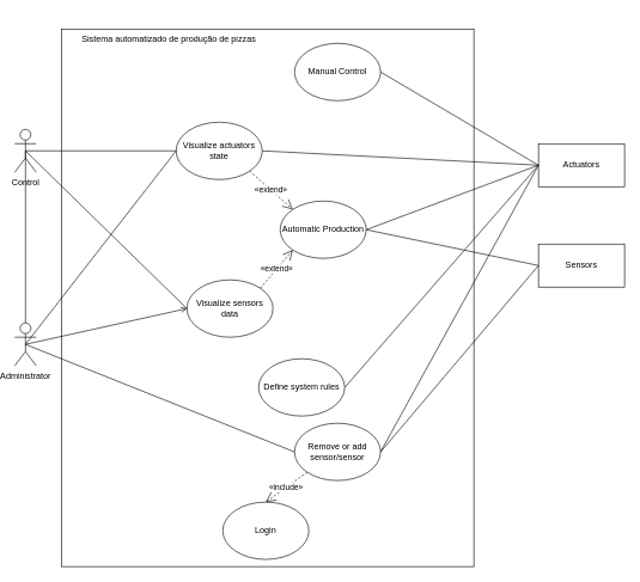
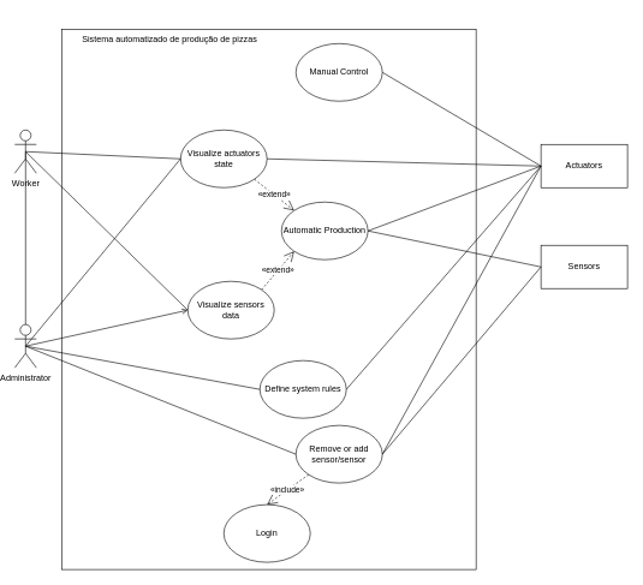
  <mxCell id="0" />
  <mxCell id="1" parent="0" />
  <mxCell id="2" value="" style="rounded=0;whiteSpace=wrap;html=1;" parent="1" vertex="1"><mxGeometry x="85" y="40" width="575" height="750" as="geometry" /></mxCell>
  <mxCell id="3" value="Sistema automatizado de produção de pizzas" style="text;html=1;strokeColor=none;fillColor=none;align=center;verticalAlign=middle;whiteSpace=wrap;rounded=0;" parent="1" vertex="1"><mxGeometry x="90" y="20" width="290" height="70" as="geometry" /></mxCell>
- <mxCell id="4" value="Control" style="shape=umlActor;verticalLabelPosition=bottom;verticalAlign=top;html=1;outlineConnect=0;" parent="1" vertex="1"><mxGeometry x="20" y="180" width="30" height="60" as="geometry" /></mxCell>
+ <mxCell id="4" value="Worker" style="shape=umlActor;verticalLabelPosition=bottom;verticalAlign=top;html=1;outlineConnect=0;" parent="1" vertex="1"><mxGeometry x="20" y="180" width="30" height="60" as="geometry" /></mxCell>
  <mxCell id="5" value="Sensors" style="rounded=0;whiteSpace=wrap;html=1;" parent="1" vertex="1"><mxGeometry x="750" y="340" width="120" height="60" as="geometry" /></mxCell>
  <mxCell id="6" value="Actuators" style="rounded=0;whiteSpace=wrap;html=1;" parent="1" vertex="1"><mxGeometry x="750" y="200" width="120" height="60" as="geometry" /></mxCell>
  <mxCell id="7" value="Manual Control" style="ellipse;whiteSpace=wrap;html=1;" parent="1" vertex="1"><mxGeometry x="410" y="60" width="120" height="80" as="geometry" /></mxCell>
  <mxCell id="8" value="Remove or add sensor/sensor" style="ellipse;whiteSpace=wrap;html=1;" parent="1" vertex="1"><mxGeometry x="410" y="590" width="120" height="80" as="geometry" /></mxCell>
  <mxCell id="9" value="Visualize sensors data" style="ellipse;whiteSpace=wrap;html=1;" parent="1" vertex="1"><mxGeometry x="260" y="390" width="120" height="80" as="geometry" /></mxCell>
  <mxCell id="10" value="Login" style="ellipse;whiteSpace=wrap;html=1;" parent="1" vertex="1"><mxGeometry x="310" y="700" width="120" height="80" as="geometry" /></mxCell>
  <mxCell id="11" value="" style="endArrow=none;html=1;entryX=0;entryY=0.5;entryDx=0;entryDy=0;exitX=1;exitY=0.5;exitDx=0;exitDy=0;" parent="1" source="7" target="6" edge="1"><mxGeometry width="50" height="50" relative="1" as="geometry"><mxPoint x="330" y="480" as="sourcePoint" /><mxPoint x="380" y="430" as="targetPoint" /></mxGeometry></mxCell>
  <mxCell id="12" value="" style="endArrow=none;html=1;exitX=0.5;exitY=0.5;exitDx=0;exitDy=0;exitPerimeter=0;" parent="1" source="4" target="13" edge="1"><mxGeometry width="50" height="50" relative="1" as="geometry"><mxPoint x="70" y="210" as="sourcePoint" /><mxPoint x="380" y="430" as="targetPoint" /></mxGeometry></mxCell>
  <mxCell id="13" value="Administrator" style="shape=umlActor;verticalLabelPosition=bottom;verticalAlign=top;html=1;outlineConnect=0;" parent="1" vertex="1"><mxGeometry x="20" y="450" width="30" height="60" as="geometry" /></mxCell>
  <mxCell id="14" value="" style="endArrow=open;html=1;entryX=0;entryY=0.5;entryDx=0;entryDy=0;exitX=0.5;exitY=0.5;exitDx=0;exitDy=0;exitPerimeter=0;" parent="1" source="13" target="9" edge="1"><mxGeometry width="50" height="50" relative="1" as="geometry"><mxPoint x="330" y="470" as="sourcePoint" /><mxPoint x="380" y="420" as="targetPoint" /></mxGeometry></mxCell>
  <mxCell id="15" value="" style="endArrow=none;html=1;entryX=0.5;entryY=0.5;entryDx=0;entryDy=0;entryPerimeter=0;exitX=0;exitY=0.5;exitDx=0;exitDy=0;" parent="1" source="9" target="4" edge="1"><mxGeometry width="50" height="50" relative="1" as="geometry"><mxPoint x="330" y="470" as="sourcePoint" /><mxPoint x="380" y="420" as="targetPoint" /></mxGeometry></mxCell>
  <mxCell id="16" value="" style="endArrow=none;html=1;entryX=0;entryY=0.5;entryDx=0;entryDy=0;exitX=0.5;exitY=0.5;exitDx=0;exitDy=0;exitPerimeter=0;" parent="1" source="13" target="8" edge="1"><mxGeometry width="50" height="50" relative="1" as="geometry"><mxPoint x="330" y="470" as="sourcePoint" /><mxPoint x="380" y="420" as="targetPoint" /></mxGeometry></mxCell>
  <mxCell id="17" value="«include»" style="endArrow=open;endSize=12;dashed=1;html=1;entryX=0.5;entryY=0;entryDx=0;entryDy=0;exitX=0;exitY=1;exitDx=0;exitDy=0;" parent="1" source="8" target="10" edge="1"><mxGeometry width="160" relative="1" as="geometry"><mxPoint x="280" y="440" as="sourcePoint" /><mxPoint x="440" y="440" as="targetPoint" /></mxGeometry></mxCell>
  <mxCell id="18" value="" style="endArrow=none;html=1;exitX=1;exitY=0.5;exitDx=0;exitDy=0;entryX=0;entryY=0.5;entryDx=0;entryDy=0;" parent="1" source="8" target="5" edge="1"><mxGeometry width="50" height="50" relative="1" as="geometry"><mxPoint x="340" y="470" as="sourcePoint" /><mxPoint x="390" y="420" as="targetPoint" /></mxGeometry></mxCell>
  <mxCell id="19" value="" style="endArrow=none;html=1;entryX=0;entryY=0.5;entryDx=0;entryDy=0;exitX=1;exitY=0.5;exitDx=0;exitDy=0;" parent="1" source="8" target="6" edge="1"><mxGeometry width="50" height="50" relative="1" as="geometry"><mxPoint x="340" y="470" as="sourcePoint" /><mxPoint x="390" y="420" as="targetPoint" /></mxGeometry></mxCell>
  <mxCell id="20" value="Automatic Production" style="ellipse;whiteSpace=wrap;html=1;" parent="1" vertex="1"><mxGeometry x="390" y="280" width="120" height="80" as="geometry" /></mxCell>
  <mxCell id="21" value="" style="endArrow=none;html=1;entryX=1;entryY=0.5;entryDx=0;entryDy=0;exitX=0;exitY=0.5;exitDx=0;exitDy=0;" parent="1" source="6" target="20" edge="1"><mxGeometry width="50" height="50" relative="1" as="geometry"><mxPoint x="340" y="470" as="sourcePoint" /><mxPoint x="390" y="420" as="targetPoint" /></mxGeometry></mxCell>
  <mxCell id="22" value="" style="endArrow=none;html=1;entryX=0;entryY=0.5;entryDx=0;entryDy=0;exitX=1;exitY=0.5;exitDx=0;exitDy=0;" parent="1" source="20" target="5" edge="1"><mxGeometry width="50" height="50" relative="1" as="geometry"><mxPoint x="340" y="470" as="sourcePoint" /><mxPoint x="390" y="420" as="targetPoint" /></mxGeometry></mxCell>
  <mxCell id="23" value="«extend»" style="endArrow=open;endSize=12;dashed=1;html=1;entryX=0;entryY=1;entryDx=0;entryDy=0;exitX=1;exitY=0;exitDx=0;exitDy=0;" parent="1" source="9" target="20" edge="1"><mxGeometry width="160" relative="1" as="geometry"><mxPoint x="280" y="440" as="sourcePoint" /><mxPoint x="440" y="440" as="targetPoint" /></mxGeometry></mxCell>
- <mxCell id="24" value="Visualize actuators state" style="ellipse;whiteSpace=wrap;html=1;" parent="1" vertex="1"><mxGeometry x="245" y="170" width="120" height="80" as="geometry" /></mxCell>
+ <mxCell id="24" value="Visualize actuators state" style="ellipse;whiteSpace=wrap;html=1;" parent="1" vertex="1"><mxGeometry x="250" y="180" width="120" height="80" as="geometry" /></mxCell>
  <mxCell id="25" value="" style="endArrow=none;html=1;entryX=0;entryY=0.5;entryDx=0;entryDy=0;exitX=1;exitY=0.5;exitDx=0;exitDy=0;" parent="1" source="24" target="6" edge="1"><mxGeometry width="50" height="50" relative="1" as="geometry"><mxPoint x="370" y="470" as="sourcePoint" /><mxPoint x="420" y="420" as="targetPoint" /></mxGeometry></mxCell>
  <mxCell id="26" value="" style="endArrow=none;html=1;entryX=0;entryY=0.5;entryDx=0;entryDy=0;exitX=0.5;exitY=0.5;exitDx=0;exitDy=0;exitPerimeter=0;" parent="1" source="4" target="24" edge="1"><mxGeometry width="50" height="50" relative="1" as="geometry"><mxPoint x="40" y="210" as="sourcePoint" /><mxPoint x="420" y="420" as="targetPoint" /></mxGeometry></mxCell>
  <mxCell id="27" value="" style="endArrow=none;html=1;entryX=0;entryY=0.5;entryDx=0;entryDy=0;exitX=0.5;exitY=0.5;exitDx=0;exitDy=0;exitPerimeter=0;" parent="1" source="13" target="24" edge="1"><mxGeometry width="50" height="50" relative="1" as="geometry"><mxPoint x="370" y="470" as="sourcePoint" /><mxPoint x="420" y="420" as="targetPoint" /></mxGeometry></mxCell>
  <mxCell id="28" value="«extend»" style="endArrow=open;endSize=12;dashed=1;html=1;entryX=0;entryY=0;entryDx=0;entryDy=0;exitX=1;exitY=1;exitDx=0;exitDy=0;" parent="1" source="24" target="20" edge="1"><mxGeometry width="160" relative="1" as="geometry"><mxPoint x="310" y="440" as="sourcePoint" /><mxPoint x="470" y="440" as="targetPoint" /></mxGeometry></mxCell>
  <mxCell id="29" value="Define system rules" style="ellipse;whiteSpace=wrap;html=1;" parent="1" vertex="1"><mxGeometry x="360" y="500" width="120" height="80" as="geometry" /></mxCell>
+ <mxCell id="30" value="" style="endArrow=none;html=1;entryX=0.5;entryY=0.5;entryDx=0;entryDy=0;entryPerimeter=0;exitX=0;exitY=0.5;exitDx=0;exitDy=0;" parent="1" source="29" target="13" edge="1"><mxGeometry width="50" height="50" relative="1" as="geometry"><mxPoint x="420" y="490" as="sourcePoint" /><mxPoint x="470" y="440" as="targetPoint" /></mxGeometry></mxCell>
  <mxCell id="31" value="" style="endArrow=none;html=1;entryX=0;entryY=0.5;entryDx=0;entryDy=0;exitX=1;exitY=0.5;exitDx=0;exitDy=0;" parent="1" source="29" target="6" edge="1"><mxGeometry width="50" height="50" relative="1" as="geometry"><mxPoint x="420" y="490" as="sourcePoint" /><mxPoint x="470" y="440" as="targetPoint" /></mxGeometry></mxCell>
